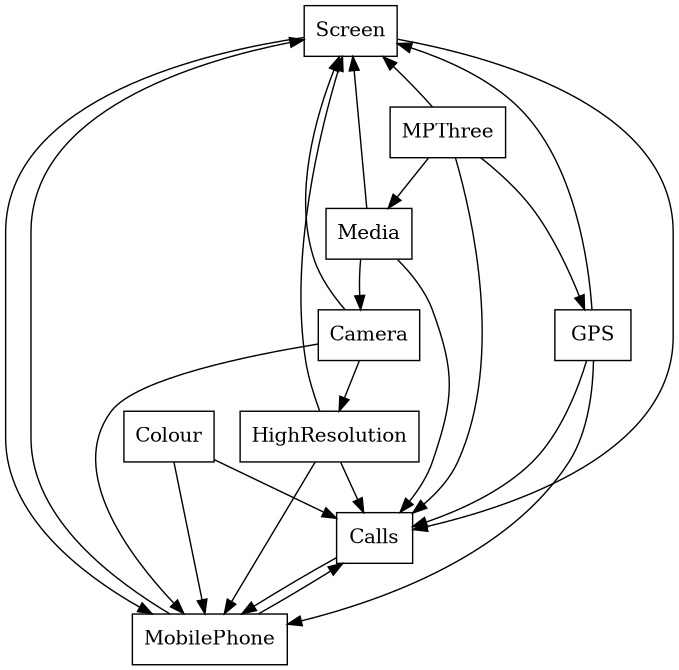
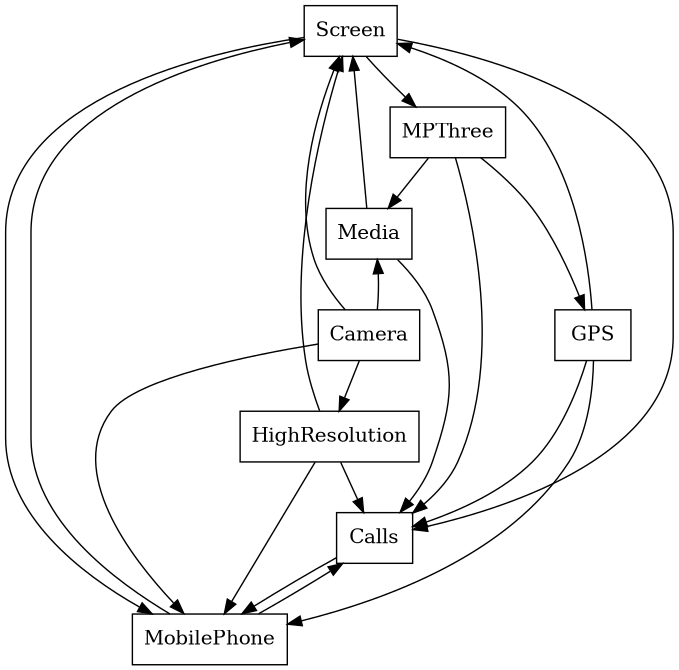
  digraph {
    rankdir=TB
    node [shape=box]
    edge [arrowhead=normal]
    n1 [label=Screen]
    n2 [label=Calls]
    n3 [label=MobilePhone]
-   n4 [label=Colour]
    n5 [label=Media]
    n6 [label=Camera]
    n7 [label=HighResolution]
    n8 [label=MPThree]
    n9 [label=GPS]
    n1 -> n2
    n1 -> n3
    n2 -> n3
    n3 -> n1
    n3 -> n2
-   n4 -> n2
-   n4 -> n3
    n5 -> n1
    n5 -> n2
    n6 -> n1
    n6 -> n3
-   n5 -> n6
+   n6 -> n5
    n6 -> n7
    n7 -> n1
    n7 -> n2
    n7 -> n3
-   n8 -> n1
+   n1 -> n8
    n8 -> n2
    n8 -> n5
    n8 -> n9
    n9 -> n1
    n9 -> n2
    n9 -> n3
  }
